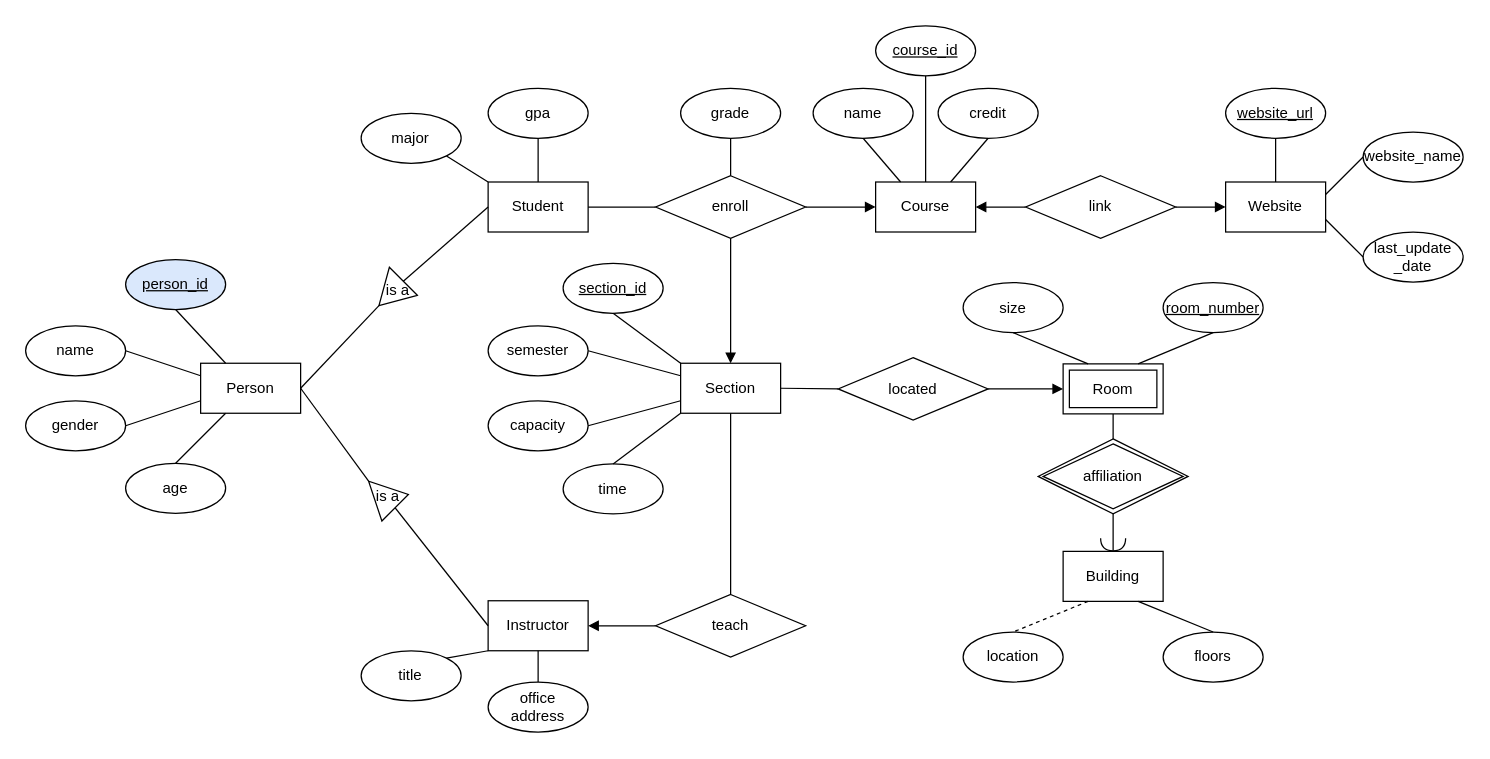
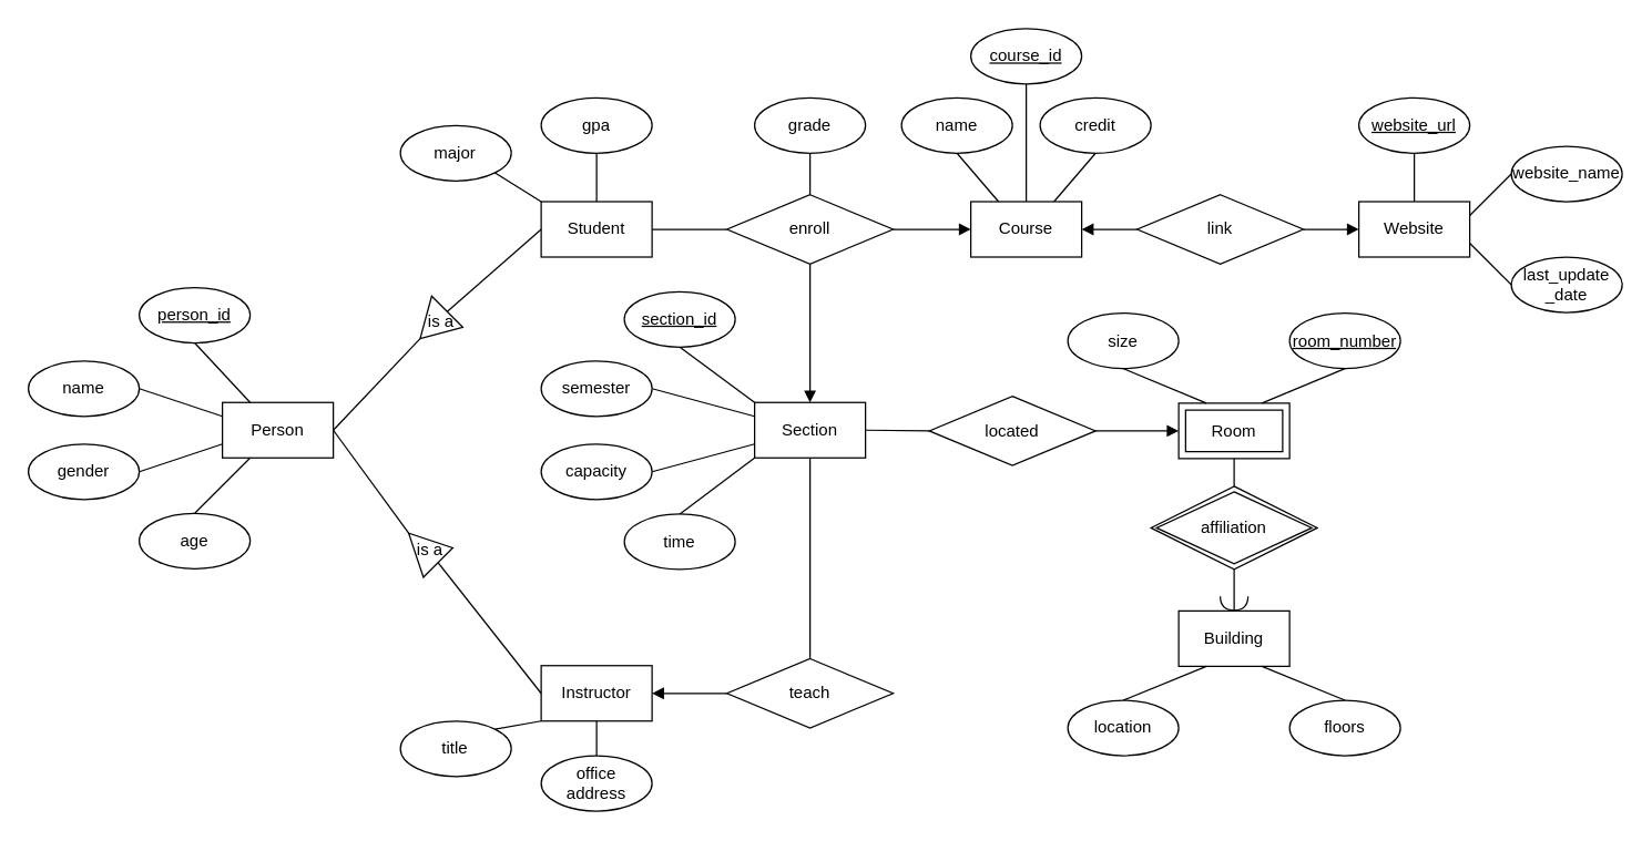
  <mxCell id="0" />
  <mxCell id="1" parent="0" />
  <mxCell id="2" value="Student" style="rounded=0;whiteSpace=wrap;html=1;" parent="1" vertex="1"><mxGeometry x="390" y="145" width="80" height="40" as="geometry" /></mxCell>
  <mxCell id="3" value="Instructor" style="rounded=0;whiteSpace=wrap;html=1;" parent="1" vertex="1"><mxGeometry x="390" y="480" width="80" height="40" as="geometry" /></mxCell>
  <mxCell id="4" value="" style="endArrow=none;html=1;rounded=0;exitX=1;exitY=0.5;exitDx=0;exitDy=0;entryX=0;entryY=0.5;entryDx=0;entryDy=0;" parent="1" source="2" target="21" edge="1"><mxGeometry width="50" height="50" relative="1" as="geometry"><mxPoint x="670" y="410" as="sourcePoint" /><mxPoint x="530" y="165" as="targetPoint" /></mxGeometry></mxCell>
  <mxCell id="5" value="Section" style="rounded=0;whiteSpace=wrap;html=1;" parent="1" vertex="1"><mxGeometry x="544" y="290" width="80" height="40" as="geometry" /></mxCell>
  <mxCell id="6" value="" style="endArrow=none;html=1;rounded=0;exitX=0.5;exitY=0;exitDx=0;exitDy=0;entryX=0.5;entryY=1;entryDx=0;entryDy=0;endFill=0;startArrow=block;startFill=1;" parent="1" source="5" target="21" edge="1"><mxGeometry width="50" height="50" relative="1" as="geometry"><mxPoint x="634" y="430" as="sourcePoint" /><mxPoint x="654" y="165" as="targetPoint" /></mxGeometry></mxCell>
  <mxCell id="7" value="Person" style="rounded=0;whiteSpace=wrap;html=1;" parent="1" vertex="1"><mxGeometry x="160" y="290" width="80" height="40" as="geometry" /></mxCell>
  <mxCell id="8" value="" style="triangle;whiteSpace=wrap;html=1;rotation=135;" parent="1" vertex="1"><mxGeometry x="298.63" y="218.37" width="27.58" height="31.63" as="geometry" /></mxCell>
  <mxCell id="9" value="" style="endArrow=none;html=1;rounded=0;entryX=0;entryY=0.5;entryDx=0;entryDy=0;exitX=0;exitY=0.5;exitDx=0;exitDy=0;" parent="1" source="8" target="2" edge="1"><mxGeometry width="50" height="50" relative="1" as="geometry"><mxPoint x="440" y="370" as="sourcePoint" /><mxPoint x="490" y="320" as="targetPoint" /></mxGeometry></mxCell>
  <mxCell id="10" value="" style="endArrow=none;html=1;rounded=0;entryX=1;entryY=0.5;entryDx=0;entryDy=0;exitX=1;exitY=0.5;exitDx=0;exitDy=0;" parent="1" source="8" target="7" edge="1"><mxGeometry width="50" height="50" relative="1" as="geometry"><mxPoint x="356" y="303" as="sourcePoint" /><mxPoint x="410" y="290" as="targetPoint" /></mxGeometry></mxCell>
  <mxCell id="11" value="" style="triangle;whiteSpace=wrap;html=1;rotation=-135;" parent="1" vertex="1"><mxGeometry x="290" y="380" width="30" height="30" as="geometry" /></mxCell>
  <mxCell id="12" value="" style="endArrow=none;html=1;rounded=0;entryX=0;entryY=0.5;entryDx=0;entryDy=0;exitX=0;exitY=0.5;exitDx=0;exitDy=0;" parent="1" source="11" target="3" edge="1"><mxGeometry width="50" height="50" relative="1" as="geometry"><mxPoint x="440" y="425" as="sourcePoint" /><mxPoint x="390" y="415" as="targetPoint" /></mxGeometry></mxCell>
  <mxCell id="13" value="" style="endArrow=none;html=1;rounded=0;entryX=1;entryY=0.5;entryDx=0;entryDy=0;exitX=1;exitY=0.5;exitDx=0;exitDy=0;" parent="1" source="11" target="7" edge="1"><mxGeometry width="50" height="50" relative="1" as="geometry"><mxPoint x="356" y="358" as="sourcePoint" /><mxPoint x="240" y="365" as="targetPoint" /></mxGeometry></mxCell>
  <mxCell id="14" value="name" style="ellipse;whiteSpace=wrap;html=1;" parent="1" vertex="1"><mxGeometry x="20" y="260" width="80" height="40" as="geometry" /></mxCell>
  <mxCell id="15" value="gender" style="ellipse;whiteSpace=wrap;html=1;" parent="1" vertex="1"><mxGeometry x="20" y="320" width="80" height="40" as="geometry" /></mxCell>
  <mxCell id="16" value="age" style="ellipse;whiteSpace=wrap;html=1;" parent="1" vertex="1"><mxGeometry x="100" y="370" width="80" height="40" as="geometry" /></mxCell>
  <mxCell id="17" value="" style="endArrow=none;html=1;rounded=0;entryX=1;entryY=0.5;entryDx=0;entryDy=0;exitX=0;exitY=0.25;exitDx=0;exitDy=0;" parent="1" source="7" target="14" edge="1"><mxGeometry width="50" height="50" relative="1" as="geometry"><mxPoint x="420" y="320" as="sourcePoint" /><mxPoint x="470" y="270" as="targetPoint" /></mxGeometry></mxCell>
  <mxCell id="18" value="" style="endArrow=none;html=1;rounded=0;entryX=1;entryY=0.5;entryDx=0;entryDy=0;exitX=0;exitY=0.75;exitDx=0;exitDy=0;" parent="1" source="7" target="15" edge="1"><mxGeometry width="50" height="50" relative="1" as="geometry"><mxPoint x="420" y="320" as="sourcePoint" /><mxPoint x="470" y="270" as="targetPoint" /></mxGeometry></mxCell>
  <mxCell id="19" value="" style="endArrow=none;html=1;rounded=0;exitX=0.25;exitY=1;exitDx=0;exitDy=0;entryX=0.5;entryY=0;entryDx=0;entryDy=0;" parent="1" source="7" target="16" edge="1"><mxGeometry width="50" height="50" relative="1" as="geometry"><mxPoint x="420" y="320" as="sourcePoint" /><mxPoint x="470" y="270" as="targetPoint" /></mxGeometry></mxCell>
  <mxCell id="20" value="grade" style="ellipse;whiteSpace=wrap;html=1;" parent="1" vertex="1"><mxGeometry x="544" y="70" width="80" height="40" as="geometry" /></mxCell>
  <mxCell id="21" value="enroll" style="shape=rhombus;perimeter=rhombusPerimeter;whiteSpace=wrap;html=1;align=center;" parent="1" vertex="1"><mxGeometry x="524" y="140" width="120" height="50" as="geometry" /></mxCell>
  <mxCell id="22" value="" style="endArrow=none;html=1;rounded=0;exitX=0.5;exitY=1;exitDx=0;exitDy=0;entryX=0.5;entryY=0;entryDx=0;entryDy=0;" parent="1" source="20" target="21" edge="1"><mxGeometry width="50" height="50" relative="1" as="geometry"><mxPoint x="554" y="330" as="sourcePoint" /><mxPoint x="604" y="140" as="targetPoint" /></mxGeometry></mxCell>
  <mxCell id="23" value="Building" style="rounded=0;whiteSpace=wrap;html=1;" parent="1" vertex="1"><mxGeometry x="850" y="440.5" width="80" height="40" as="geometry" /></mxCell>
  <mxCell id="24" value="affiliation" style="shape=rhombus;double=1;perimeter=rhombusPerimeter;whiteSpace=wrap;html=1;align=center;" parent="1" vertex="1"><mxGeometry x="830" y="350.5" width="120" height="60" as="geometry" /></mxCell>
  <mxCell id="25" value="room_number" style="ellipse;whiteSpace=wrap;html=1;fontStyle=4" parent="1" vertex="1"><mxGeometry x="930" y="225.5" width="80" height="40" as="geometry" /></mxCell>
  <mxCell id="26" value="size" style="ellipse;whiteSpace=wrap;html=1;" parent="1" vertex="1"><mxGeometry x="770" y="225.5" width="80" height="40" as="geometry" /></mxCell>
  <mxCell id="27" value="Room" style="shape=ext;margin=3;double=1;whiteSpace=wrap;html=1;align=center;" parent="1" vertex="1"><mxGeometry x="850" y="290.5" width="80" height="40" as="geometry" /></mxCell>
  <mxCell id="28" value="" style="endArrow=none;html=1;rounded=0;entryX=0.5;entryY=1;entryDx=0;entryDy=0;exitX=0.75;exitY=0;exitDx=0;exitDy=0;" parent="1" source="27" target="25" edge="1"><mxGeometry width="50" height="50" relative="1" as="geometry"><mxPoint x="810" y="380.5" as="sourcePoint" /><mxPoint x="860" y="330.5" as="targetPoint" /></mxGeometry></mxCell>
  <mxCell id="29" value="" style="endArrow=none;html=1;rounded=0;entryX=0.5;entryY=1;entryDx=0;entryDy=0;exitX=0.25;exitY=0;exitDx=0;exitDy=0;" parent="1" source="27" target="26" edge="1"><mxGeometry width="50" height="50" relative="1" as="geometry"><mxPoint x="810" y="380.5" as="sourcePoint" /><mxPoint x="860" y="330.5" as="targetPoint" /></mxGeometry></mxCell>
  <mxCell id="30" value="located" style="shape=rhombus;perimeter=rhombusPerimeter;whiteSpace=wrap;html=1;align=center;" parent="1" vertex="1"><mxGeometry x="670" y="285.5" width="120" height="50" as="geometry" /></mxCell>
  <mxCell id="31" value="" style="endArrow=block;html=1;rounded=0;entryX=0;entryY=0.5;entryDx=0;entryDy=0;exitX=1;exitY=0.5;exitDx=0;exitDy=0;endFill=1;" parent="1" source="30" target="27" edge="1"><mxGeometry width="50" height="50" relative="1" as="geometry"><mxPoint x="790" y="300.5" as="sourcePoint" /><mxPoint x="920" y="290.5" as="targetPoint" /></mxGeometry></mxCell>
  <mxCell id="32" value="" style="endArrow=none;html=1;rounded=0;exitX=0.5;exitY=1;exitDx=0;exitDy=0;entryX=0.5;entryY=0;entryDx=0;entryDy=0;" parent="1" source="27" target="24" edge="1"><mxGeometry width="50" height="50" relative="1" as="geometry"><mxPoint x="870" y="340.5" as="sourcePoint" /><mxPoint x="920" y="290.5" as="targetPoint" /></mxGeometry></mxCell>
  <mxCell id="33" value="" style="endArrow=none;html=1;rounded=0;exitX=0.5;exitY=1;exitDx=0;exitDy=0;entryX=1;entryY=0.5;entryDx=0;entryDy=0;startArrow=none;startFill=0;endFill=0;entryPerimeter=0;" parent="1" source="24" target="74" edge="1"><mxGeometry width="50" height="50" relative="1" as="geometry"><mxPoint x="870" y="340.5" as="sourcePoint" /><mxPoint x="920" y="290.5" as="targetPoint" /></mxGeometry></mxCell>
  <mxCell id="34" value="teach" style="shape=rhombus;perimeter=rhombusPerimeter;whiteSpace=wrap;html=1;align=center;" parent="1" vertex="1"><mxGeometry x="524" y="475" width="120" height="50" as="geometry" /></mxCell>
  <mxCell id="35" value="" style="endArrow=none;html=1;rounded=0;exitX=0.5;exitY=1;exitDx=0;exitDy=0;entryX=0.5;entryY=0;entryDx=0;entryDy=0;startArrow=none;startFill=0;" parent="1" source="5" target="34" edge="1"><mxGeometry width="50" height="50" relative="1" as="geometry"><mxPoint x="644" y="270" as="sourcePoint" /><mxPoint x="694" y="220" as="targetPoint" /></mxGeometry></mxCell>
  <mxCell id="36" value="" style="endArrow=none;html=1;rounded=0;exitX=1;exitY=0.5;exitDx=0;exitDy=0;entryX=0;entryY=0.5;entryDx=0;entryDy=0;startArrow=block;startFill=1;" parent="1" source="3" target="34" edge="1"><mxGeometry width="50" height="50" relative="1" as="geometry"><mxPoint x="620" y="270" as="sourcePoint" /><mxPoint x="670" y="220" as="targetPoint" /></mxGeometry></mxCell>
- <mxCell id="37" value="" style="endArrow=none;html=1;rounded=0;entryX=0.5;entryY=0;entryDx=0;entryDy=0;exitX=0.25;exitY=1;exitDx=0;exitDy=0;dashed=1;" parent="1" source="23" target="38" edge="1"><mxGeometry width="50" height="50" relative="1" as="geometry"><mxPoint x="590" y="260.5" as="sourcePoint" /><mxPoint x="830" y="100.5" as="targetPoint" /></mxGeometry></mxCell>
+ <mxCell id="37" value="" style="endArrow=none;html=1;rounded=0;entryX=0.5;entryY=0;entryDx=0;entryDy=0;exitX=0.25;exitY=1;exitDx=0;exitDy=0;" parent="1" source="23" target="38" edge="1"><mxGeometry width="50" height="50" relative="1" as="geometry"><mxPoint x="590" y="260.5" as="sourcePoint" /><mxPoint x="830" y="100.5" as="targetPoint" /></mxGeometry></mxCell>
  <mxCell id="38" value="location" style="ellipse;whiteSpace=wrap;html=1;" parent="1" vertex="1"><mxGeometry x="770" y="505" width="80" height="40" as="geometry" /></mxCell>
  <mxCell id="39" value="major" style="ellipse;whiteSpace=wrap;html=1;fontStyle=0" parent="1" vertex="1"><mxGeometry x="288.42" y="90" width="80" height="40" as="geometry" /></mxCell>
  <mxCell id="40" value="gpa" style="ellipse;whiteSpace=wrap;html=1;" parent="1" vertex="1"><mxGeometry x="390" y="70" width="80" height="40" as="geometry" /></mxCell>
  <mxCell id="41" value="" style="endArrow=none;html=1;rounded=0;exitX=0;exitY=0;exitDx=0;exitDy=0;entryX=1;entryY=1;entryDx=0;entryDy=0;" parent="1" source="2" target="39" edge="1"><mxGeometry width="50" height="50" relative="1" as="geometry"><mxPoint x="530" y="270" as="sourcePoint" /><mxPoint x="580" y="220" as="targetPoint" /></mxGeometry></mxCell>
  <mxCell id="42" value="" style="endArrow=none;html=1;rounded=0;exitX=0.5;exitY=0;exitDx=0;exitDy=0;entryX=0.5;entryY=1;entryDx=0;entryDy=0;" parent="1" source="2" target="40" edge="1"><mxGeometry width="50" height="50" relative="1" as="geometry"><mxPoint x="530" y="270" as="sourcePoint" /><mxPoint x="580" y="220" as="targetPoint" /></mxGeometry></mxCell>
  <mxCell id="43" value="section_id" style="ellipse;whiteSpace=wrap;html=1;fontStyle=4" parent="1" vertex="1"><mxGeometry x="450" y="210" width="80" height="40" as="geometry" /></mxCell>
  <mxCell id="44" value="semester" style="ellipse;whiteSpace=wrap;html=1;" parent="1" vertex="1"><mxGeometry x="390" y="260" width="80" height="40" as="geometry" /></mxCell>
  <mxCell id="45" value="credit" style="ellipse;whiteSpace=wrap;html=1;" parent="1" vertex="1"><mxGeometry x="750" y="70" width="80" height="40" as="geometry" /></mxCell>
  <mxCell id="46" value="capacity" style="ellipse;whiteSpace=wrap;html=1;" parent="1" vertex="1"><mxGeometry x="390" y="320" width="80" height="40" as="geometry" /></mxCell>
  <mxCell id="47" value="" style="endArrow=none;html=1;rounded=0;exitX=0;exitY=0;exitDx=0;exitDy=0;entryX=0.5;entryY=1;entryDx=0;entryDy=0;" parent="1" source="5" target="43" edge="1"><mxGeometry width="50" height="50" relative="1" as="geometry"><mxPoint x="530" y="270" as="sourcePoint" /><mxPoint x="580" y="220" as="targetPoint" /></mxGeometry></mxCell>
  <mxCell id="48" value="" style="endArrow=none;html=1;rounded=0;exitX=0;exitY=0.25;exitDx=0;exitDy=0;entryX=1;entryY=0.5;entryDx=0;entryDy=0;" parent="1" source="5" target="44" edge="1"><mxGeometry width="50" height="50" relative="1" as="geometry"><mxPoint x="530" y="270" as="sourcePoint" /><mxPoint x="580" y="220" as="targetPoint" /></mxGeometry></mxCell>
  <mxCell id="49" value="" style="endArrow=none;html=1;rounded=0;exitX=0.75;exitY=0;exitDx=0;exitDy=0;entryX=0.5;entryY=1;entryDx=0;entryDy=0;" parent="1" source="57" target="45" edge="1"><mxGeometry width="50" height="50" relative="1" as="geometry"><mxPoint x="530" y="270" as="sourcePoint" /><mxPoint x="580" y="220" as="targetPoint" /></mxGeometry></mxCell>
  <mxCell id="50" value="" style="endArrow=none;html=1;rounded=0;exitX=1;exitY=0.5;exitDx=0;exitDy=0;entryX=0;entryY=0.75;entryDx=0;entryDy=0;" parent="1" source="46" target="5" edge="1"><mxGeometry width="50" height="50" relative="1" as="geometry"><mxPoint x="530" y="270" as="sourcePoint" /><mxPoint x="580" y="220" as="targetPoint" /></mxGeometry></mxCell>
  <mxCell id="51" value="office &lt;br&gt;address" style="ellipse;whiteSpace=wrap;html=1;" parent="1" vertex="1"><mxGeometry x="390" y="545" width="80" height="40" as="geometry" /></mxCell>
  <mxCell id="52" value="title" style="ellipse;whiteSpace=wrap;html=1;fontStyle=0" parent="1" vertex="1"><mxGeometry x="288.42" y="520" width="80" height="40" as="geometry" /></mxCell>
  <mxCell id="53" value="" style="endArrow=none;html=1;rounded=0;exitX=0.5;exitY=1;exitDx=0;exitDy=0;entryX=0.5;entryY=0;entryDx=0;entryDy=0;" parent="1" source="3" target="51" edge="1"><mxGeometry width="50" height="50" relative="1" as="geometry"><mxPoint x="470" y="380" as="sourcePoint" /><mxPoint x="520" y="330" as="targetPoint" /></mxGeometry></mxCell>
  <mxCell id="54" value="" style="endArrow=none;html=1;rounded=0;exitX=0;exitY=1;exitDx=0;exitDy=0;entryX=1;entryY=0;entryDx=0;entryDy=0;" parent="1" source="3" target="52" edge="1"><mxGeometry width="50" height="50" relative="1" as="geometry"><mxPoint x="470" y="380" as="sourcePoint" /><mxPoint x="520" y="330" as="targetPoint" /></mxGeometry></mxCell>
  <mxCell id="55" value="time" style="ellipse;whiteSpace=wrap;html=1;" parent="1" vertex="1"><mxGeometry x="450" y="370.5" width="80" height="40" as="geometry" /></mxCell>
  <mxCell id="56" value="" style="endArrow=none;html=1;rounded=0;exitX=0;exitY=1;exitDx=0;exitDy=0;entryX=0.5;entryY=0;entryDx=0;entryDy=0;" parent="1" source="5" target="55" edge="1"><mxGeometry width="50" height="50" relative="1" as="geometry"><mxPoint x="530" y="380" as="sourcePoint" /><mxPoint x="580" y="330" as="targetPoint" /></mxGeometry></mxCell>
  <mxCell id="57" value="Course" style="rounded=0;whiteSpace=wrap;html=1;" parent="1" vertex="1"><mxGeometry x="700" y="145" width="80" height="40" as="geometry" /></mxCell>
  <mxCell id="58" value="course_id" style="ellipse;whiteSpace=wrap;html=1;fontStyle=4" parent="1" vertex="1"><mxGeometry x="700" y="20" width="80" height="40" as="geometry" /></mxCell>
  <mxCell id="59" value="name" style="ellipse;whiteSpace=wrap;html=1;" parent="1" vertex="1"><mxGeometry x="650" y="70" width="80" height="40" as="geometry" /></mxCell>
  <mxCell id="60" value="" style="endArrow=none;html=1;rounded=0;entryX=0.25;entryY=0;entryDx=0;entryDy=0;exitX=0.5;exitY=1;exitDx=0;exitDy=0;" parent="1" source="59" target="57" edge="1"><mxGeometry width="50" height="50" relative="1" as="geometry"><mxPoint x="520" y="120" as="sourcePoint" /><mxPoint x="570" y="70" as="targetPoint" /></mxGeometry></mxCell>
  <mxCell id="61" value="" style="endArrow=none;html=1;rounded=0;entryX=0.5;entryY=0;entryDx=0;entryDy=0;exitX=0.5;exitY=1;exitDx=0;exitDy=0;" parent="1" source="58" target="57" edge="1"><mxGeometry width="50" height="50" relative="1" as="geometry"><mxPoint x="520" y="120" as="sourcePoint" /><mxPoint x="570" y="70" as="targetPoint" /></mxGeometry></mxCell>
  <mxCell id="62" value="Website" style="rounded=0;whiteSpace=wrap;html=1;" parent="1" vertex="1"><mxGeometry x="980" y="145" width="80" height="40" as="geometry" /></mxCell>
  <mxCell id="63" value="link" style="shape=rhombus;perimeter=rhombusPerimeter;whiteSpace=wrap;html=1;align=center;" parent="1" vertex="1"><mxGeometry x="820" y="140" width="120" height="50" as="geometry" /></mxCell>
  <mxCell id="64" value="" style="endArrow=none;html=1;rounded=0;exitX=0;exitY=0.5;exitDx=0;exitDy=0;entryX=1;entryY=0.5;entryDx=0;entryDy=0;startArrow=block;startFill=1;" parent="1" source="62" target="63" edge="1"><mxGeometry width="50" height="50" relative="1" as="geometry"><mxPoint x="720" y="-55" as="sourcePoint" /><mxPoint x="440" y="-150" as="targetPoint" /></mxGeometry></mxCell>
  <mxCell id="65" value="" style="endArrow=none;html=1;rounded=0;exitX=1;exitY=0.5;exitDx=0;exitDy=0;entryX=0;entryY=0.5;entryDx=0;entryDy=0;endFill=0;startArrow=block;startFill=1;" parent="1" source="57" target="63" edge="1"><mxGeometry width="50" height="50" relative="1" as="geometry"><mxPoint x="390" y="-100" as="sourcePoint" /><mxPoint x="440" y="-150" as="targetPoint" /></mxGeometry></mxCell>
  <mxCell id="66" value="is a" style="text;html=1;strokeColor=none;fillColor=none;align=center;verticalAlign=middle;whiteSpace=wrap;rounded=0;" parent="1" vertex="1"><mxGeometry x="288.42" y="217" width="60" height="30" as="geometry" /></mxCell>
  <mxCell id="67" value="is a" style="text;html=1;strokeColor=none;fillColor=none;align=center;verticalAlign=middle;whiteSpace=wrap;rounded=0;" parent="1" vertex="1"><mxGeometry x="280.42" y="382" width="60" height="30" as="geometry" /></mxCell>
  <mxCell id="68" value="" style="endArrow=block;html=1;rounded=0;exitX=1;exitY=0.5;exitDx=0;exitDy=0;entryX=0;entryY=0.5;entryDx=0;entryDy=0;endFill=1;" parent="1" source="21" target="57" edge="1"><mxGeometry width="50" height="50" relative="1" as="geometry"><mxPoint x="700" y="270" as="sourcePoint" /><mxPoint x="750" y="220" as="targetPoint" /></mxGeometry></mxCell>
  <mxCell id="69" value="" style="endArrow=none;html=1;rounded=0;exitX=1;exitY=0.5;exitDx=0;exitDy=0;entryX=0;entryY=0.5;entryDx=0;entryDy=0;" parent="1" source="5" target="30" edge="1"><mxGeometry width="50" height="50" relative="1" as="geometry"><mxPoint x="830" y="460" as="sourcePoint" /><mxPoint x="880" y="410" as="targetPoint" /></mxGeometry></mxCell>
- <mxCell id="70" value="&lt;u&gt;person_id&lt;/u&gt;" style="ellipse;whiteSpace=wrap;html=1;fillColor=#dae8fc;" parent="1" vertex="1"><mxGeometry x="100" y="207" width="80" height="40" as="geometry" /></mxCell>
+ <mxCell id="70" value="&lt;u&gt;person_id&lt;/u&gt;" style="ellipse;whiteSpace=wrap;html=1;" parent="1" vertex="1"><mxGeometry x="100" y="207" width="80" height="40" as="geometry" /></mxCell>
  <mxCell id="71" value="" style="endArrow=none;html=1;rounded=0;entryX=0.5;entryY=1;entryDx=0;entryDy=0;exitX=0.25;exitY=0;exitDx=0;exitDy=0;" parent="1" source="7" target="70" edge="1"><mxGeometry width="50" height="50" relative="1" as="geometry"><mxPoint x="420" y="330" as="sourcePoint" /><mxPoint x="470" y="280" as="targetPoint" /></mxGeometry></mxCell>
  <mxCell id="72" value="website_url" style="ellipse;whiteSpace=wrap;html=1;fontStyle=4" parent="1" vertex="1"><mxGeometry x="980" y="70" width="80" height="40" as="geometry" /></mxCell>
  <mxCell id="73" value="" style="endArrow=none;html=1;rounded=0;entryX=0.5;entryY=1;entryDx=0;entryDy=0;exitX=0.5;exitY=0;exitDx=0;exitDy=0;" parent="1" source="62" target="72" edge="1"><mxGeometry width="50" height="50" relative="1" as="geometry"><mxPoint x="650" y="330" as="sourcePoint" /><mxPoint x="700" y="280" as="targetPoint" /></mxGeometry></mxCell>
  <mxCell id="74" value="" style="shape=requiredInterface;html=1;verticalLabelPosition=bottom;sketch=0;rotation=90;" parent="1" vertex="1"><mxGeometry x="885" y="425" width="10" height="20" as="geometry" /></mxCell>
  <mxCell id="75" value="floors" style="ellipse;whiteSpace=wrap;html=1;" parent="1" vertex="1"><mxGeometry x="930" y="505" width="80" height="40" as="geometry" /></mxCell>
  <mxCell id="76" value="" style="endArrow=none;html=1;rounded=0;entryX=0.75;entryY=1;entryDx=0;entryDy=0;exitX=0.5;exitY=0;exitDx=0;exitDy=0;" parent="1" source="75" target="23" edge="1"><mxGeometry width="50" height="50" relative="1" as="geometry"><mxPoint x="520" y="420" as="sourcePoint" /><mxPoint x="570" y="370" as="targetPoint" /></mxGeometry></mxCell>
  <mxCell id="77" value="website_name" style="ellipse;whiteSpace=wrap;html=1;fontStyle=0" vertex="1" parent="1"><mxGeometry x="1090" y="105" width="80" height="40" as="geometry" /></mxCell>
  <mxCell id="78" value="last_update&lt;br&gt;_date" style="ellipse;whiteSpace=wrap;html=1;fontStyle=0" vertex="1" parent="1"><mxGeometry x="1090" y="185" width="80" height="40" as="geometry" /></mxCell>
  <mxCell id="79" value="" style="endArrow=none;html=1;rounded=0;entryX=1;entryY=0.25;entryDx=0;entryDy=0;exitX=0;exitY=0.5;exitDx=0;exitDy=0;" edge="1" parent="1" source="77" target="62"><mxGeometry width="50" height="50" relative="1" as="geometry"><mxPoint x="1010" y="330" as="sourcePoint" /><mxPoint x="1060" y="280" as="targetPoint" /></mxGeometry></mxCell>
  <mxCell id="80" value="" style="endArrow=none;html=1;rounded=0;entryX=1;entryY=0.75;entryDx=0;entryDy=0;exitX=0;exitY=0.5;exitDx=0;exitDy=0;" edge="1" parent="1" source="78" target="62"><mxGeometry width="50" height="50" relative="1" as="geometry"><mxPoint x="1010" y="330" as="sourcePoint" /><mxPoint x="1060" y="280" as="targetPoint" /></mxGeometry></mxCell>
